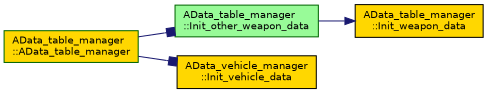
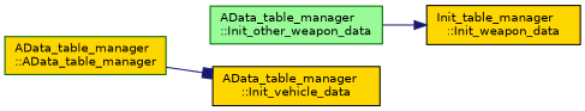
  digraph {
    rankdir=LR
    node [color=darkgreen fillcolor=gold fontname=Helvetica fontsize=10 shape=record style=filled]
    edge [arrowhead=box color=midnightblue fontname=Helvetica fontsize=10 labelfontname=Helvetica labelfontsize=10 style=solid]
    n1 [fontcolor=black height=0.2 label="AData_table_manager\l::AData_table_manager" width=0.4]
    n2 [fillcolor=palegreen height=0.2 label="AData_table_manager\l::Init_other_weapon_data" width=0.4]
-   n3 [color=black height=0.2 label="AData_vehicle_manager\l::Init_vehicle_data" width=0.4]
-   n4 [color=black height=0.2 label="AData_table_manager\l::Init_weapon_data" width=0.4]
-   n1 -> n2
+   n3 [color=black height=0.2 label="AData_table_manager\l::Init_vehicle_data" width=0.4]
+   n4 [color=black height=0.2 label="Init_table_manager\l::Init_weapon_data" width=0.4]
    n1 -> n3
    n2 -> n4 [arrowhead=normal]
  }
